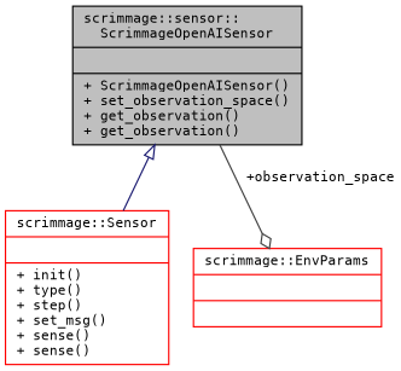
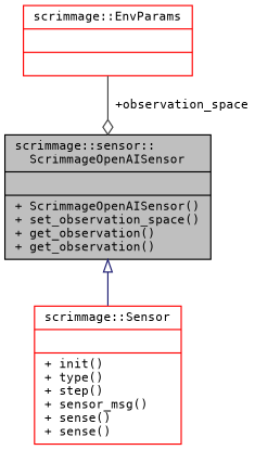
  digraph {
    fontname="DejaVu Sans Mono"
    node [color=red fillcolor=white fontname="DejaVu Sans Mono" fontsize=10 shape=record style=filled]
    edge [fontname="DejaVu Sans Mono" fontsize=10 labelfontname=Helvetica labelfontsize=10 style=solid]
    n1 [color=black fillcolor=grey75 fontcolor=black height=0.2 label="{scrimmage::sensor::\lScrimmageOpenAISensor\n||+ ScrimmageOpenAISensor()\l+ set_observation_space()\l+ get_observation()\l+ get_observation()\l}" width=0.4]
-   n2 [height=0.2 label="{scrimmage::Sensor\n||+ init()\l+ type()\l+ step()\l+ set_msg()\l+ sense()\l+ sense()\l}" width=0.4]
+   n2 [height=0.2 label="{scrimmage::Sensor\n||+ init()\l+ type()\l+ step()\l+ sensor_msg()\l+ sense()\l+ sense()\l}" width=0.4]
    n3 [height=0.2 label="{scrimmage::EnvParams\n||}" width=0.4]
    n1 -> n2 [arrowtail=onormal color=midnightblue dir=back]
-   n1 -> n3 [arrowhead=odiamond color=grey25 label=" +observation_space"]
+   n3 -> n1 [arrowhead=odiamond color=grey25 label=" +observation_space"]
  }
